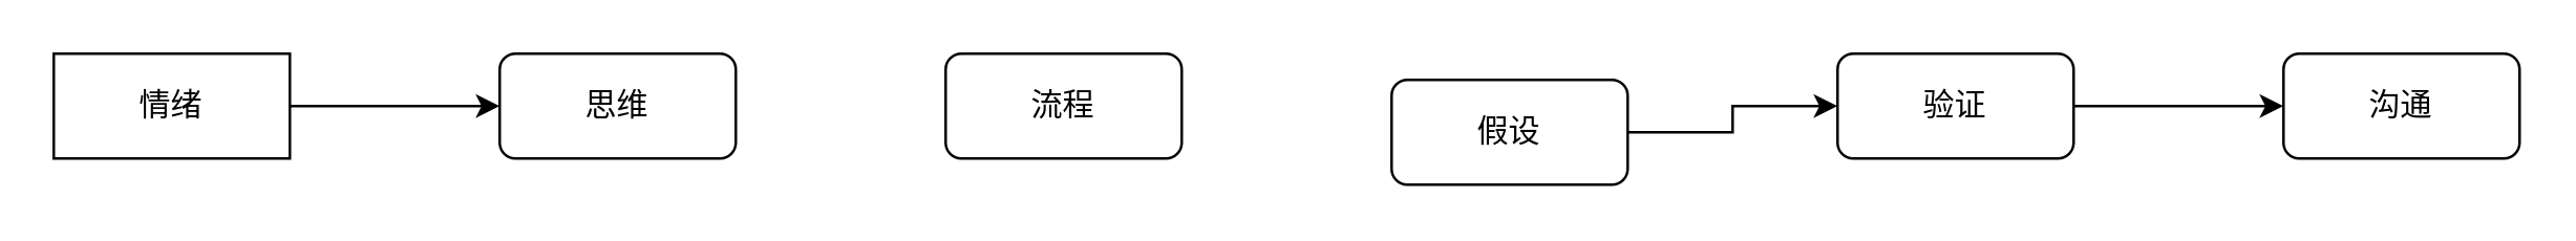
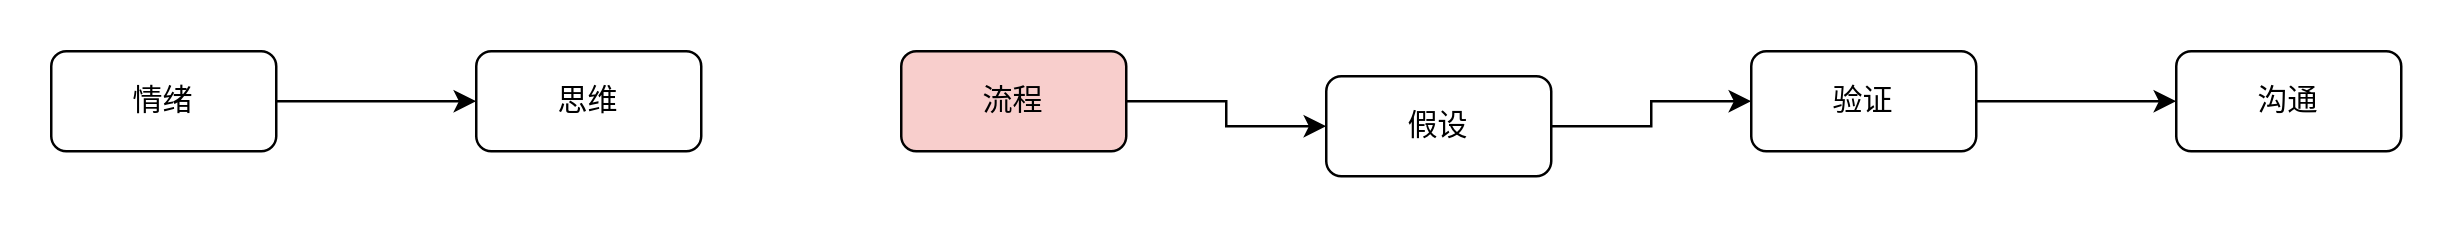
  <mxCell id="0" />
  <mxCell id="1" parent="0" />
  <mxCell id="2" value="" style="edgeStyle=orthogonalEdgeStyle;rounded=0;orthogonalLoop=1;jettySize=auto;html=1;" edge="1" parent="1" source="3" target="4"><mxGeometry relative="1" as="geometry" /></mxCell>
- <mxCell id="3" value="情绪" style="whiteSpace=wrap;html=1;rounded=0;" vertex="1" parent="1"><mxGeometry x="20" y="20" width="90" height="40" as="geometry" /></mxCell>
+ <mxCell id="3" value="情绪" style="rounded=1;whiteSpace=wrap;html=1;" vertex="1" parent="1"><mxGeometry x="20" y="20" width="90" height="40" as="geometry" /></mxCell>
  <mxCell id="4" value="思维" style="rounded=1;whiteSpace=wrap;html=1;" vertex="1" parent="1"><mxGeometry x="190" y="20" width="90" height="40" as="geometry" /></mxCell>
- <mxCell id="6" value="流程" style="rounded=1;whiteSpace=wrap;html=1;" vertex="1" parent="1"><mxGeometry x="360" y="20" width="90" height="40" as="geometry" /></mxCell>
+ <mxCell id="5" value="" style="edgeStyle=orthogonalEdgeStyle;rounded=0;orthogonalLoop=1;jettySize=auto;html=1;" edge="1" parent="1" source="6" target="8"><mxGeometry relative="1" as="geometry" /></mxCell>
+ <mxCell id="6" value="流程" style="rounded=1;whiteSpace=wrap;html=1;fillColor=#f8cecc;" vertex="1" parent="1"><mxGeometry x="360" y="20" width="90" height="40" as="geometry" /></mxCell>
  <mxCell id="7" value="" style="edgeStyle=orthogonalEdgeStyle;rounded=0;orthogonalLoop=1;jettySize=auto;html=1;" edge="1" parent="1" source="8" target="10"><mxGeometry relative="1" as="geometry" /></mxCell>
  <mxCell id="8" value="假设" style="rounded=1;whiteSpace=wrap;html=1;" vertex="1" parent="1"><mxGeometry x="530" y="30" width="90" height="40" as="geometry" /></mxCell>
  <mxCell id="9" value="" style="edgeStyle=orthogonalEdgeStyle;rounded=0;orthogonalLoop=1;jettySize=auto;html=1;" edge="1" parent="1" source="10" target="11"><mxGeometry relative="1" as="geometry" /></mxCell>
  <mxCell id="10" value="验证" style="rounded=1;whiteSpace=wrap;html=1;" vertex="1" parent="1"><mxGeometry x="700" y="20" width="90" height="40" as="geometry" /></mxCell>
  <mxCell id="11" value="沟通" style="rounded=1;whiteSpace=wrap;html=1;" vertex="1" parent="1"><mxGeometry x="870" y="20" width="90" height="40" as="geometry" /></mxCell>
